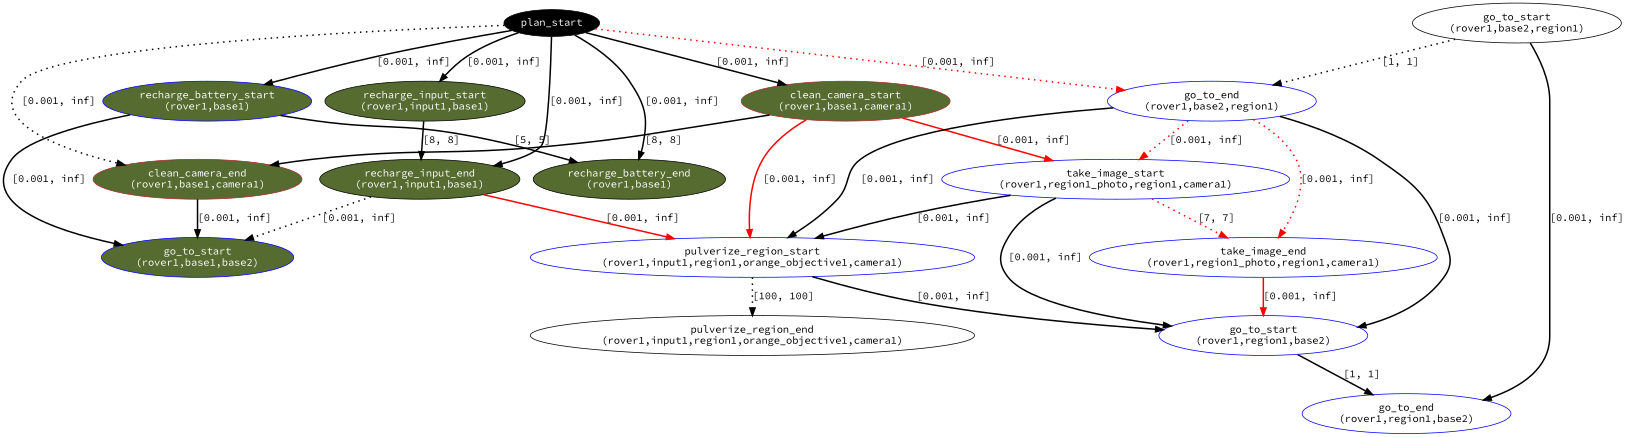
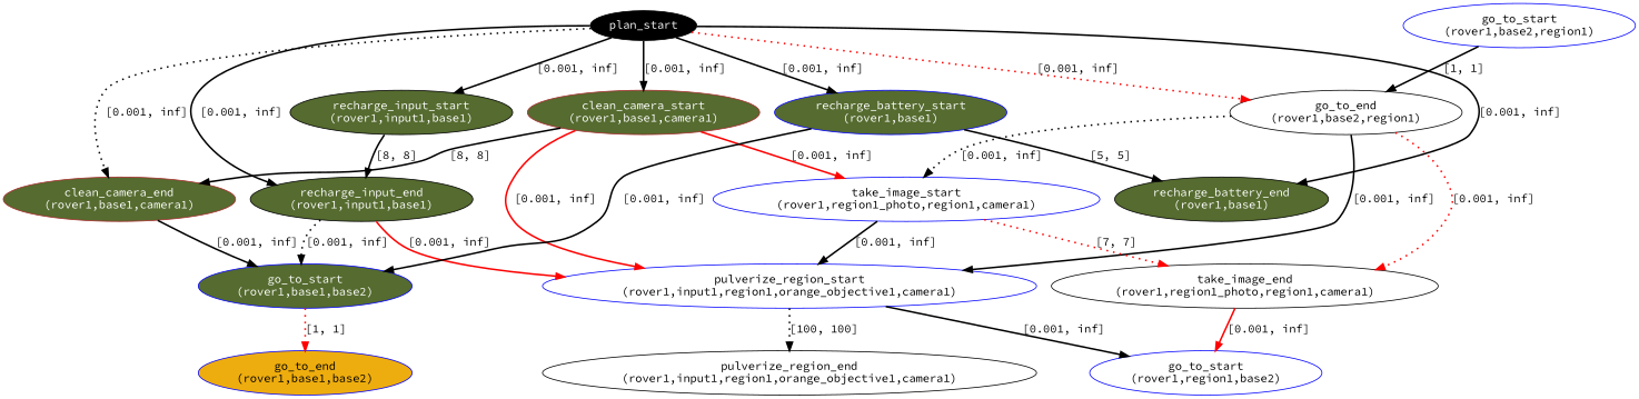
  digraph {
    fontname="Source Code Pro"
    node [color=blue fontname="Source Code Pro" style=filled]
    edge [color=black fontname="Source Code Pro" penwidth=2 style=bold]
    n1 [color=black fillcolor=black fontcolor=white label=plan_start]
    n2 [color=black fillcolor=darkolivegreen fontcolor=white label="recharge_input_start\n(rover1,input1,base1)"]
    n3 [color=black fillcolor=darkolivegreen fontcolor=white label="recharge_input_end\n(rover1,input1,base1)"]
    n4 [color=brown fillcolor=darkolivegreen fontcolor=white label="clean_camera_start\n(rover1,base1,camera1)"]
    n5 [color=brown fillcolor=darkolivegreen fontcolor=white label="clean_camera_end\n(rover1,base1,camera1)"]
    n6 [fillcolor=darkolivegreen fontcolor=white label="recharge_battery_start\n(rover1,base1)"]
    n7 [color=black fillcolor=darkolivegreen fontcolor=white label="recharge_battery_end\n(rover1,base1)"]
-   n8 [label="go_to_end\n(rover1,base2,region1)" style=""]
+   n8 [color=black label="go_to_end\n(rover1,base2,region1)" style=""]
    n9 [fillcolor=darkolivegreen fontcolor=white label="go_to_start\n(rover1,base1,base2)"]
    n10 [label="pulverize_region_start\n(rover1,input1,region1,orange_objective1,camera1)" style=""]
    n11 [label="take_image_start\n(rover1,region1_photo,region1,camera1)" style=""]
-   n13 [label="take_image_end\n(rover1,region1_photo,region1,camera1)" style=""]
+   n12 [fillcolor=darkgoldenrod2 label="go_to_end\n(rover1,base1,base2)"]
+   n13 [color=black label="take_image_end\n(rover1,region1_photo,region1,camera1)" style=""]
    n14 [label="go_to_start\n(rover1,region1,base2)" style=""]
    n15 [color=black label="pulverize_region_end\n(rover1,input1,region1,orange_objective1,camera1)" style=""]
-   n16 [color=black label="go_to_start\n(rover1,base2,region1)" style=""]
-   n17 [label="go_to_end\n(rover1,region1,base2)" style=""]
+   n16 [label="go_to_start\n(rover1,base2,region1)" style=""]
    n1 -> n2 [label="[0.001, inf]" style=solid]
    n1 -> n3 [label="[0.001, inf]" style=solid]
    n1 -> n4 [label="[0.001, inf]" style=solid]
    n1 -> n5 [label="[0.001, inf]" style=dotted]
    n1 -> n6 [label="[0.001, inf]"]
    n1 -> n7 [label="[0.001, inf]" style=solid]
    n1 -> n8 [color=red label="[0.001, inf]" style=dotted]
    n2 -> n3 [label="[8, 8]" style=solid]
    n3 -> n9 [label="[0.001, inf]" style=dotted]
    n3 -> n10 [color=red label="[0.001, inf]"]
    n4 -> n5 [label="[8, 8]"]
    n4 -> n10 [color=red label="[0.001, inf]"]
    n4 -> n11 [color=red label="[0.001, inf]" style=solid]
    n5 -> n9 [label="[0.001, inf]"]
    n6 -> n7 [label="[5, 5]"]
    n6 -> n9 [label="[0.001, inf]"]
    n8 -> n10 [label="[0.001, inf]"]
-   n8 -> n11 [color=red label="[0.001, inf]" style=dotted]
+   n8 -> n11 [label="[0.001, inf]" style=dotted]
    n8 -> n13 [color=red label="[0.001, inf]" style=dotted]
-   n8 -> n14 [label="[0.001, inf]"]
+   n9 -> n12 [color=red label="[1, 1]" style=dotted]
    n10 -> n14 [label="[0.001, inf]" style=solid]
    n10 -> n15 [label="[100, 100]" style=dotted]
    n11 -> n10 [label="[0.001, inf]" style=solid]
    n11 -> n13 [color=red label="[7, 7]" style=dotted]
-   n11 -> n14 [label="[0.001, inf]"]
    n13 -> n14 [color=red label="[0.001, inf]"]
-   n14 -> n17 [label="[1, 1]"]
-   n16 -> n8 [label="[1, 1]" style=dotted]
-   n16 -> n17 [label="[0.001, inf]" style=solid]
+   n16 -> n8 [label="[1, 1]"]
  }
